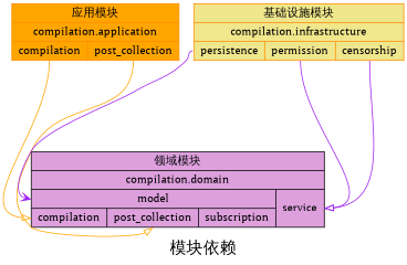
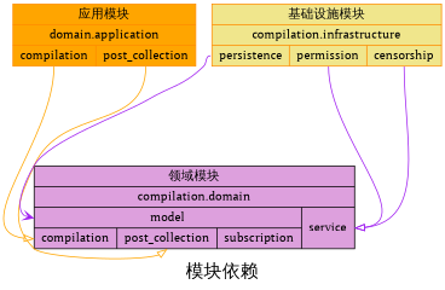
  digraph {
    fontsize=20
    label="模块依赖"
    fontname="PT Serif"
    node [shape=record style=filled color=darkorange fontname="PT Serif"]
    edge [color=purple headport=service minlen=3 arrowhead=onormal fontname="PT Serif"]
-   n1 [fillcolor=orange label="{应用模块 | <root> compilation.application|{<c> compilation|<p> post_collection}}"]
+   n1 [fillcolor=orange label="{应用模块 | <root> domain.application|{<c> compilation|<p> post_collection}}"]
    n2 [fillcolor=plum label="{领域模块|<root> compilation.domain| {{<model> model|{<c>compilation|<p>post_collection|subscription}}|<service> service}}" color=black]
    n3 [fillcolor=khaki label="{基础设施模块|<root> compilation.infrastructure|{<db>persistence|<perm>permission|<censor>censorship}}"]
    n1 -> n2 [color=orange headport=c tailport=c]
    n1 -> n2 [color=orange headport=p tailport=p]
    n3 -> n2 [headport=model tailport=db arrowhead=vee]
    n3 -> n2 [tailport=perm]
    n3 -> n2 [tailport=censor]
  }
